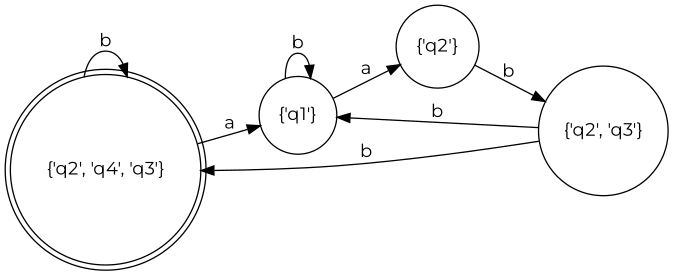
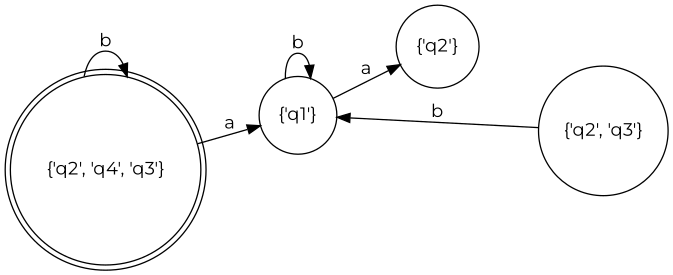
  digraph {
    fontname=Montserrat
    rankdir=LR
    node [fontname=Montserrat shape=circle]
    edge [fontname=Montserrat]
    "{'q2', 'q4', 'q3'}" [shape=doublecircle]
    "{'q1'}"
    "{'q2'}"
    "{'q2', 'q3'}"
    "{'q2', 'q4', 'q3'}" -> "{'q2', 'q4', 'q3'}" [label=b]
    "{'q2', 'q4', 'q3'}" -> "{'q1'}" [label=a]
    "{'q1'}" -> "{'q1'}" [label=b]
    "{'q1'}" -> "{'q2'}" [label=a]
-   "{'q2'}" -> "{'q2', 'q3'}" [label=b]
-   "{'q2', 'q3'}" -> "{'q2', 'q4', 'q3'}" [label=b]
    "{'q2', 'q3'}" -> "{'q1'}" [label=b]
  }
